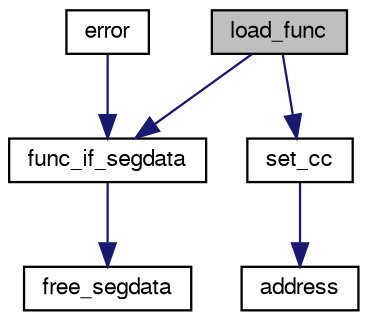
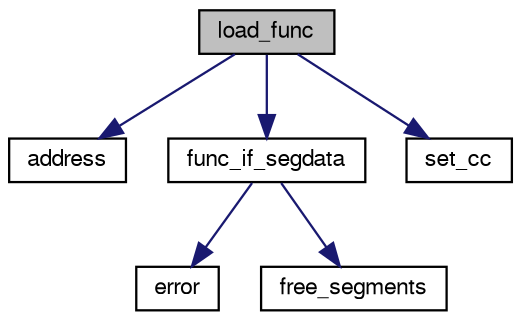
  digraph {
    rankdir=TB
    node [color=black fillcolor=white fontname=FreeSans fontsize=10 shape=record style=filled]
    edge [color=midnightblue fontname=FreeSans fontsize=10 labelfontname=FreeSans labelfontsize=10 style=solid]
    n1 [fillcolor=grey75 fontcolor=black height=0.2 label=load_func width=0.4]
    n2 [height=0.2 label=address width=0.4]
    n3 [height=0.2 label=func_if_segdata width=0.4]
    n4 [height=0.2 label=set_cc width=0.4]
    n5 [height=0.2 label=error width=0.4]
-   n6 [height=0.2 label=free_segdata width=0.4]
-   n4 -> n2
+   n6 [height=0.2 label=free_segments width=0.4]
+   n1 -> n2
    n1 -> n3
    n1 -> n4
-   n5 -> n3
+   n3 -> n5
    n3 -> n6
  }
